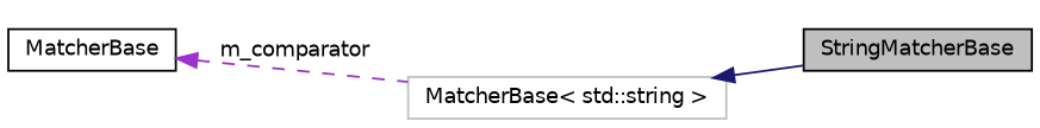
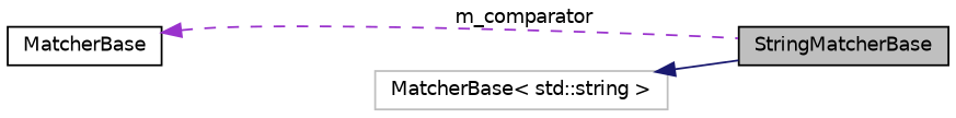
  digraph {
    rankdir=LR
    node [color=black fillcolor=white fontname=Helvetica fontsize=10 shape=record style=filled]
    edge [dir=back fontname=Helvetica fontsize=10 labelfontname=Helvetica labelfontsize=10]
    n1 [fillcolor=grey75 fontcolor=black height=0.2 label=StringMatcherBase width=0.4]
    n2 [color=grey75 height=0.2 label="MatcherBase\< std::string \>" width=0.4]
    n3 [height=0.2 label=MatcherBase width=0.4]
    n2 -> n1 [color=midnightblue style=solid]
-   n3 -> n2 [color=darkorchid3 label=" m_comparator" style=dashed]
+   n3 -> n1 [color=darkorchid3 label=" m_comparator" style=dashed]
  }
